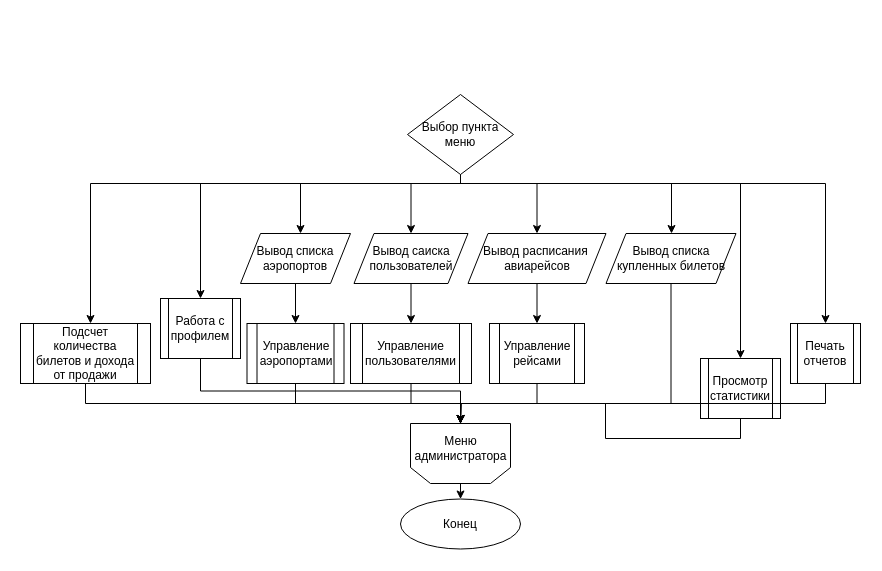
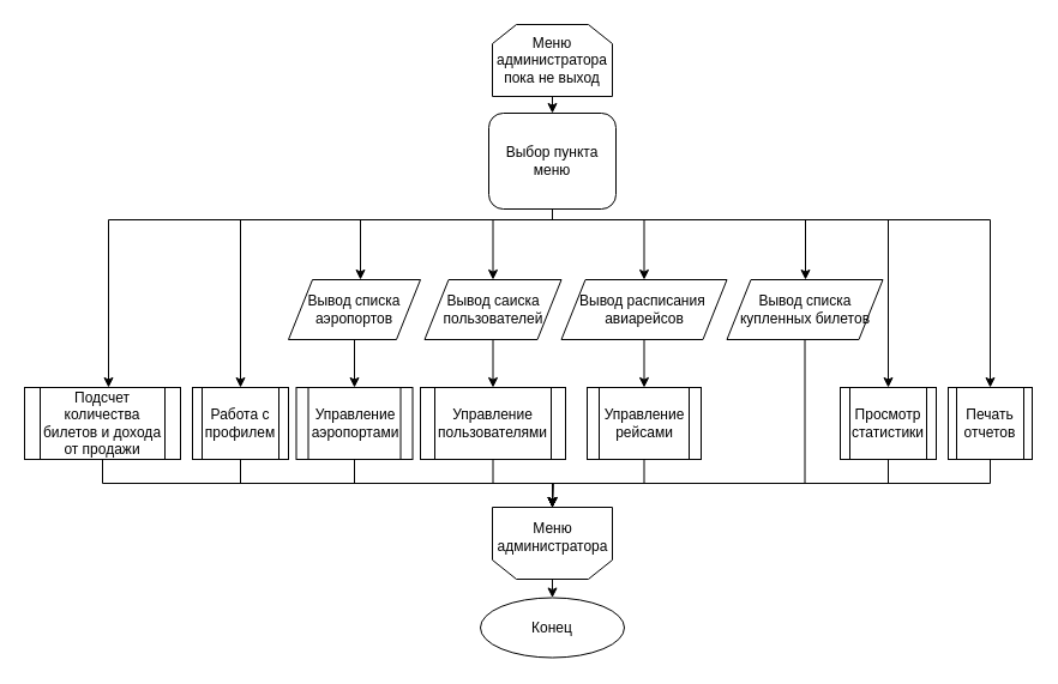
  <mxCell id="0" />
  <mxCell id="1" parent="0" />
+ <mxCell id="2" style="edgeStyle=orthogonalEdgeStyle;rounded=0;orthogonalLoop=1;jettySize=auto;html=1;exitX=0.5;exitY=1;exitDx=0;exitDy=0;entryX=0.5;entryY=0;entryDx=0;entryDy=0;" edge="1" parent="1" source="3" target="16"><mxGeometry relative="1" as="geometry" /></mxCell>
+ <mxCell id="3" value="Меню администратора пока не выход" style="shape=loopLimit;whiteSpace=wrap;html=1;" vertex="1" parent="1"><mxGeometry x="410" y="20" width="100" height="60" as="geometry" /></mxCell>
  <mxCell id="4" value="" style="group" vertex="1" connectable="0" parent="1"><mxGeometry x="405" y="423" width="110" height="60" as="geometry" /></mxCell>
  <mxCell id="5" value="" style="shape=loopLimit;whiteSpace=wrap;html=1;rotation=-180;" vertex="1" parent="4"><mxGeometry x="5" width="100" height="60" as="geometry" /></mxCell>
  <mxCell id="6" value="Меню &lt;br&gt;администратора" style="text;html=1;align=center;verticalAlign=middle;resizable=0;points=[];autosize=1;" vertex="1" parent="4"><mxGeometry y="10" width="110" height="30" as="geometry" /></mxCell>
  <mxCell id="7" value="Конец" style="ellipse;whiteSpace=wrap;html=1;" vertex="1" parent="1"><mxGeometry x="400" y="498.5" width="120" height="50" as="geometry" /></mxCell>
  <mxCell id="8" style="edgeStyle=orthogonalEdgeStyle;rounded=0;orthogonalLoop=1;jettySize=auto;html=1;exitX=0.5;exitY=1;exitDx=0;exitDy=0;" edge="1" parent="1" source="16" target="18"><mxGeometry relative="1" as="geometry"><Array as="points"><mxPoint x="460" y="183" /><mxPoint x="90" y="183" /></Array></mxGeometry></mxCell>
  <mxCell id="9" style="edgeStyle=orthogonalEdgeStyle;rounded=0;orthogonalLoop=1;jettySize=auto;html=1;exitX=0.5;exitY=1;exitDx=0;exitDy=0;entryX=0.5;entryY=0;entryDx=0;entryDy=0;" edge="1" parent="1" source="16" target="20"><mxGeometry relative="1" as="geometry"><Array as="points"><mxPoint x="460" y="183" /><mxPoint x="537" y="183" /></Array></mxGeometry></mxCell>
  <mxCell id="10" style="edgeStyle=orthogonalEdgeStyle;rounded=0;orthogonalLoop=1;jettySize=auto;html=1;exitX=0.5;exitY=1;exitDx=0;exitDy=0;entryX=0.5;entryY=0;entryDx=0;entryDy=0;" edge="1" parent="1" source="16" target="24"><mxGeometry relative="1" as="geometry"><Array as="points"><mxPoint x="460" y="183" /><mxPoint x="200" y="183" /></Array></mxGeometry></mxCell>
  <mxCell id="11" style="edgeStyle=orthogonalEdgeStyle;rounded=0;orthogonalLoop=1;jettySize=auto;html=1;exitX=0.5;exitY=1;exitDx=0;exitDy=0;" edge="1" parent="1" source="16" target="26"><mxGeometry relative="1" as="geometry"><Array as="points"><mxPoint x="460" y="183" /><mxPoint x="300" y="183" /></Array></mxGeometry></mxCell>
  <mxCell id="12" style="edgeStyle=orthogonalEdgeStyle;rounded=0;orthogonalLoop=1;jettySize=auto;html=1;exitX=0.5;exitY=1;exitDx=0;exitDy=0;entryX=0.5;entryY=0;entryDx=0;entryDy=0;" edge="1" parent="1" source="16" target="30"><mxGeometry relative="1" as="geometry"><Array as="points"><mxPoint x="460" y="183" /><mxPoint x="411" y="183" /></Array></mxGeometry></mxCell>
  <mxCell id="13" style="edgeStyle=orthogonalEdgeStyle;rounded=0;orthogonalLoop=1;jettySize=auto;html=1;exitX=0.5;exitY=1;exitDx=0;exitDy=0;" edge="1" parent="1" source="16" target="34"><mxGeometry relative="1" as="geometry"><Array as="points"><mxPoint x="460" y="183" /><mxPoint x="671" y="183" /></Array></mxGeometry></mxCell>
  <mxCell id="14" style="edgeStyle=orthogonalEdgeStyle;rounded=0;orthogonalLoop=1;jettySize=auto;html=1;exitX=0.5;exitY=1;exitDx=0;exitDy=0;entryX=0.5;entryY=0;entryDx=0;entryDy=0;" edge="1" parent="1" source="16" target="36"><mxGeometry relative="1" as="geometry"><Array as="points"><mxPoint x="460" y="183" /><mxPoint x="740" y="183" /></Array></mxGeometry></mxCell>
  <mxCell id="15" style="edgeStyle=orthogonalEdgeStyle;rounded=0;orthogonalLoop=1;jettySize=auto;html=1;exitX=0.5;exitY=1;exitDx=0;exitDy=0;entryX=0.5;entryY=0;entryDx=0;entryDy=0;" edge="1" parent="1" source="16" target="38"><mxGeometry relative="1" as="geometry"><Array as="points"><mxPoint x="460" y="183" /><mxPoint x="825" y="183" /></Array></mxGeometry></mxCell>
- <mxCell id="16" value="Выбор пункта меню" style="rhombus;whiteSpace=wrap;html=1;" vertex="1" parent="1"><mxGeometry x="407" y="94" width="106" height="80" as="geometry" /></mxCell>
+ <mxCell id="16" value="Выбор пункта меню" style="whiteSpace=wrap;html=1;rounded=1;" vertex="1" parent="1"><mxGeometry x="407" y="94" width="106" height="80" as="geometry" /></mxCell>
  <mxCell id="17" style="edgeStyle=orthogonalEdgeStyle;rounded=0;orthogonalLoop=1;jettySize=auto;html=1;exitX=0.5;exitY=1;exitDx=0;exitDy=0;entryX=0.5;entryY=1;entryDx=0;entryDy=0;" edge="1" parent="1" source="18" target="5"><mxGeometry relative="1" as="geometry" /></mxCell>
  <mxCell id="18" value="Подсчет количества билетов и дохода от продажи" style="shape=process;whiteSpace=wrap;html=1;backgroundOutline=1;" vertex="1" parent="1"><mxGeometry x="20" y="323" width="130" height="60" as="geometry" /></mxCell>
  <mxCell id="19" style="edgeStyle=orthogonalEdgeStyle;rounded=0;orthogonalLoop=1;jettySize=auto;html=1;exitX=0.5;exitY=1;exitDx=0;exitDy=0;entryX=0.5;entryY=0;entryDx=0;entryDy=0;" edge="1" parent="1" source="20" target="22"><mxGeometry relative="1" as="geometry" /></mxCell>
  <mxCell id="20" value="Вывод расписания&amp;nbsp;&lt;br&gt;авиарейсов" style="shape=parallelogram;perimeter=parallelogramPerimeter;whiteSpace=wrap;html=1;fixedSize=1;" vertex="1" parent="1"><mxGeometry x="467.5" y="233" width="138" height="50" as="geometry" /></mxCell>
  <mxCell id="21" style="edgeStyle=orthogonalEdgeStyle;rounded=0;orthogonalLoop=1;jettySize=auto;html=1;exitX=0.5;exitY=1;exitDx=0;exitDy=0;" edge="1" parent="1" source="22"><mxGeometry relative="1" as="geometry"><mxPoint x="460" y="423" as="targetPoint" /></mxGeometry></mxCell>
  <mxCell id="22" value="Управление рейсами" style="shape=process;whiteSpace=wrap;html=1;backgroundOutline=1;" vertex="1" parent="1"><mxGeometry x="489" y="323" width="95" height="60" as="geometry" /></mxCell>
  <mxCell id="23" style="edgeStyle=orthogonalEdgeStyle;rounded=0;orthogonalLoop=1;jettySize=auto;html=1;exitX=0.5;exitY=1;exitDx=0;exitDy=0;entryX=0.5;entryY=1;entryDx=0;entryDy=0;" edge="1" parent="1" source="24" target="5"><mxGeometry relative="1" as="geometry" /></mxCell>
- <mxCell id="24" value="Работа с профилем" style="shape=process;whiteSpace=wrap;html=1;backgroundOutline=1;" vertex="1" parent="1"><mxGeometry x="160" y="298" width="80" height="60" as="geometry" /></mxCell>
+ <mxCell id="24" value="Работа с профилем" style="shape=process;whiteSpace=wrap;html=1;backgroundOutline=1;" vertex="1" parent="1"><mxGeometry x="160" y="323" width="80" height="60" as="geometry" /></mxCell>
  <mxCell id="25" style="edgeStyle=orthogonalEdgeStyle;rounded=0;orthogonalLoop=1;jettySize=auto;html=1;exitX=0.5;exitY=1;exitDx=0;exitDy=0;entryX=0.5;entryY=0;entryDx=0;entryDy=0;" edge="1" parent="1" source="26" target="28"><mxGeometry relative="1" as="geometry" /></mxCell>
  <mxCell id="26" value="Вывод списка аэропортов" style="shape=parallelogram;perimeter=parallelogramPerimeter;whiteSpace=wrap;html=1;fixedSize=1;" vertex="1" parent="1"><mxGeometry x="240" y="233" width="110" height="50" as="geometry" /></mxCell>
  <mxCell id="27" style="edgeStyle=orthogonalEdgeStyle;rounded=0;orthogonalLoop=1;jettySize=auto;html=1;exitX=0.5;exitY=1;exitDx=0;exitDy=0;" edge="1" parent="1" source="28"><mxGeometry relative="1" as="geometry"><mxPoint x="460" y="423" as="targetPoint" /></mxGeometry></mxCell>
  <mxCell id="28" value="Управление аэропортами" style="shape=process;whiteSpace=wrap;html=1;backgroundOutline=1;" vertex="1" parent="1"><mxGeometry x="246.5" y="323" width="97" height="60" as="geometry" /></mxCell>
  <mxCell id="29" style="edgeStyle=orthogonalEdgeStyle;rounded=0;orthogonalLoop=1;jettySize=auto;html=1;exitX=0.5;exitY=1;exitDx=0;exitDy=0;entryX=0.5;entryY=0;entryDx=0;entryDy=0;" edge="1" parent="1" source="30" target="32"><mxGeometry relative="1" as="geometry" /></mxCell>
  <mxCell id="30" value="Вывод саиска пользователей" style="shape=parallelogram;perimeter=parallelogramPerimeter;whiteSpace=wrap;html=1;fixedSize=1;" vertex="1" parent="1"><mxGeometry x="353.5" y="233" width="114" height="50" as="geometry" /></mxCell>
  <mxCell id="31" style="edgeStyle=orthogonalEdgeStyle;rounded=0;orthogonalLoop=1;jettySize=auto;html=1;exitX=0.5;exitY=1;exitDx=0;exitDy=0;" edge="1" parent="1" source="32"><mxGeometry relative="1" as="geometry"><mxPoint x="460" y="423" as="targetPoint" /></mxGeometry></mxCell>
  <mxCell id="32" value="Управление пользователями" style="shape=process;whiteSpace=wrap;html=1;backgroundOutline=1;" vertex="1" parent="1"><mxGeometry x="350" y="323" width="121" height="60" as="geometry" /></mxCell>
  <mxCell id="33" style="edgeStyle=orthogonalEdgeStyle;rounded=0;orthogonalLoop=1;jettySize=auto;html=1;exitX=0.5;exitY=1;exitDx=0;exitDy=0;entryX=0.5;entryY=1;entryDx=0;entryDy=0;" edge="1" parent="1" source="34" target="5"><mxGeometry relative="1" as="geometry"><Array as="points"><mxPoint x="671" y="403" /><mxPoint x="460" y="403" /></Array></mxGeometry></mxCell>
  <mxCell id="34" value="Вывод списка &lt;br&gt;купленных билетов" style="shape=parallelogram;perimeter=parallelogramPerimeter;whiteSpace=wrap;html=1;fixedSize=1;" vertex="1" parent="1"><mxGeometry x="605.5" y="233" width="130" height="50" as="geometry" /></mxCell>
  <mxCell id="35" style="edgeStyle=orthogonalEdgeStyle;rounded=0;orthogonalLoop=1;jettySize=auto;html=1;exitX=0.5;exitY=1;exitDx=0;exitDy=0;entryX=0.5;entryY=1;entryDx=0;entryDy=0;" edge="1" parent="1" source="36" target="5"><mxGeometry relative="1" as="geometry" /></mxCell>
- <mxCell id="36" value="Просмотр статистики" style="shape=process;whiteSpace=wrap;html=1;backgroundOutline=1;" vertex="1" parent="1"><mxGeometry x="700" y="358" width="80" height="60" as="geometry" /></mxCell>
+ <mxCell id="36" value="Просмотр статистики" style="shape=process;whiteSpace=wrap;html=1;backgroundOutline=1;" vertex="1" parent="1"><mxGeometry x="700" y="323" width="80" height="60" as="geometry" /></mxCell>
  <mxCell id="37" style="edgeStyle=orthogonalEdgeStyle;rounded=0;orthogonalLoop=1;jettySize=auto;html=1;exitX=0.5;exitY=1;exitDx=0;exitDy=0;entryX=0.5;entryY=1;entryDx=0;entryDy=0;" edge="1" parent="1" source="38" target="5"><mxGeometry relative="1" as="geometry" /></mxCell>
  <mxCell id="38" value="Печать &lt;br&gt;отчетов" style="shape=process;whiteSpace=wrap;html=1;backgroundOutline=1;" vertex="1" parent="1"><mxGeometry x="790" y="323" width="70" height="60" as="geometry" /></mxCell>
  <mxCell id="39" style="edgeStyle=orthogonalEdgeStyle;rounded=0;orthogonalLoop=1;jettySize=auto;html=1;exitX=0.5;exitY=0;exitDx=0;exitDy=0;entryX=0.5;entryY=0;entryDx=0;entryDy=0;" edge="1" parent="1" source="5" target="7"><mxGeometry relative="1" as="geometry" /></mxCell>
